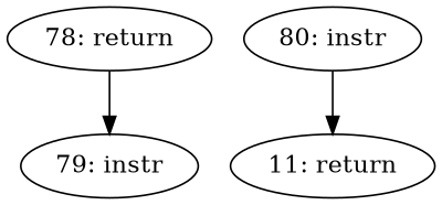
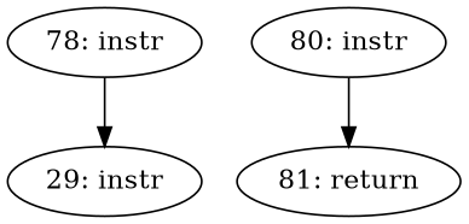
  digraph {
-   n1 [label="78: return"]
-   n2 [label="79: instr"]
+   n1 [label="78: instr"]
+   n2 [label="29: instr"]
    n3 [label="80: instr"]
-   n4 [label="11: return"]
+   n4 [label="81: return"]
    n1 -> n2
    n3 -> n4
  }
